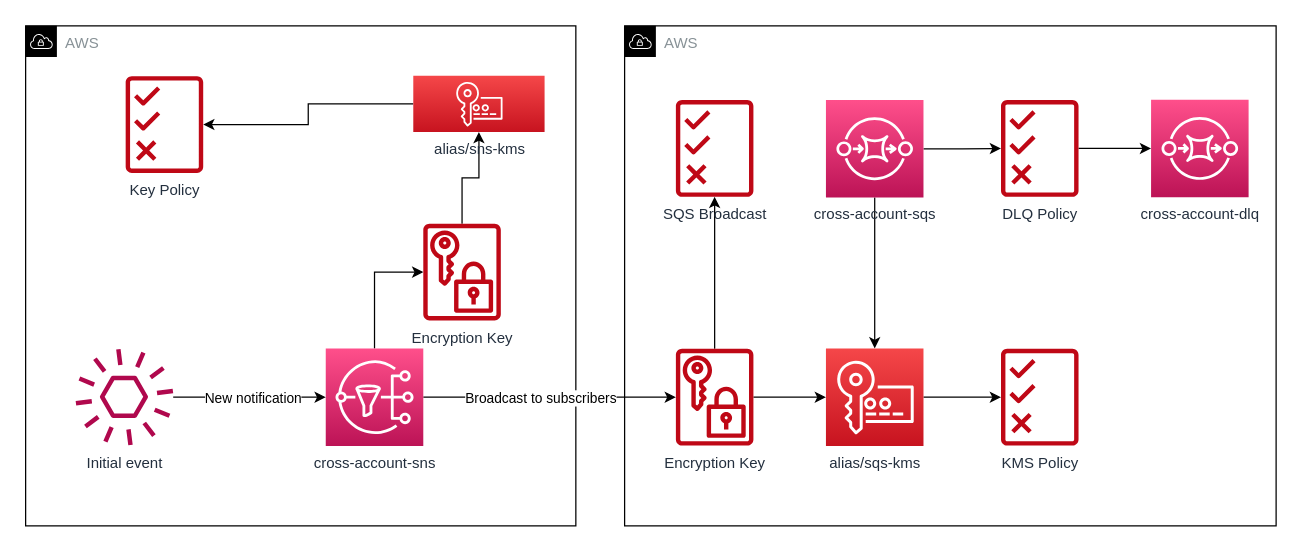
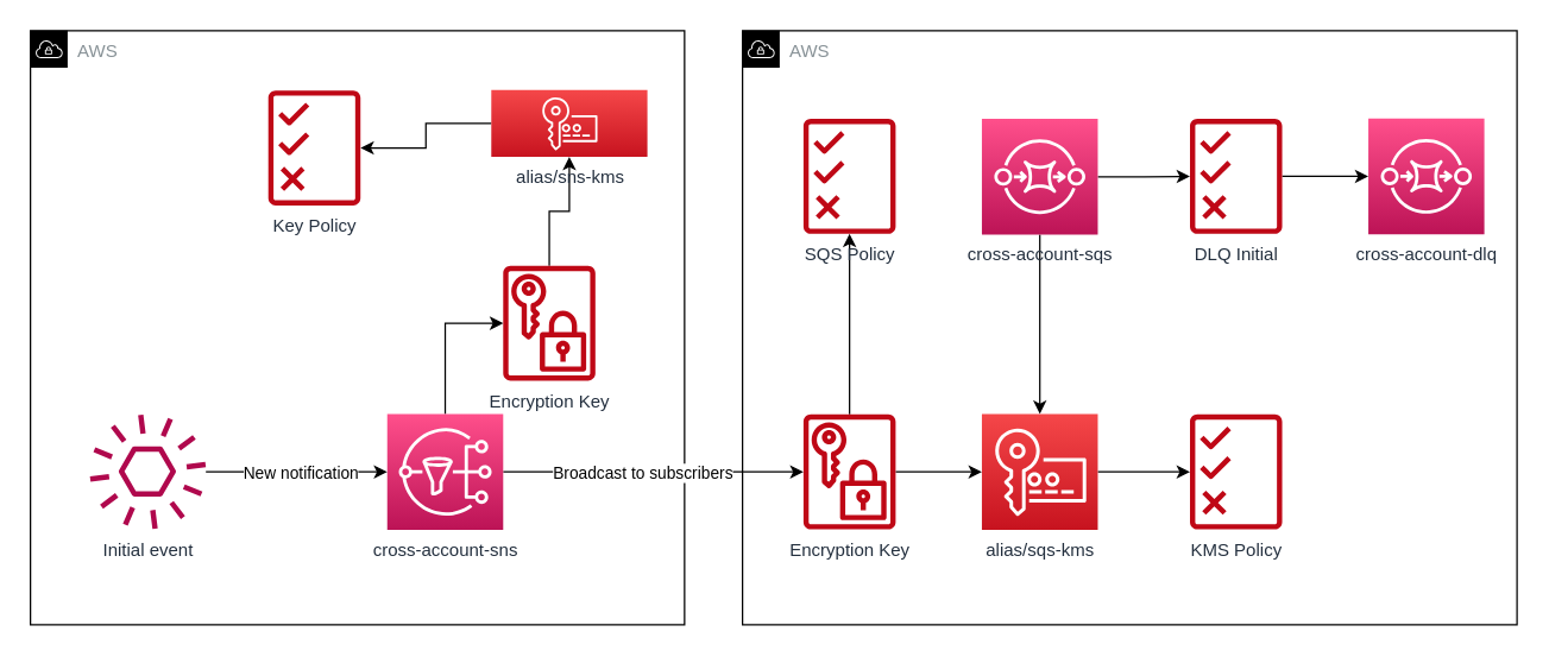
  <mxCell id="0" />
  <mxCell id="1" parent="0" />
  <mxCell id="2" value="AWS" style="sketch=0;outlineConnect=0;gradientColor=none;html=1;whiteSpace=wrap;fontSize=12;fontStyle=0;shape=mxgraph.aws4.group;grIcon=mxgraph.aws4.group_vpc;strokeColor=#000000;fillColor=none;verticalAlign=top;align=left;spacingLeft=30;fontColor=#879196;dashed=0;" vertex="1" parent="1"><mxGeometry x="20" y="20" width="440" height="400" as="geometry" /></mxCell>
  <mxCell id="3" value="AWS" style="sketch=0;outlineConnect=0;gradientColor=none;html=1;whiteSpace=wrap;fontSize=12;fontStyle=0;shape=mxgraph.aws4.group;grIcon=mxgraph.aws4.group_vpc;strokeColor=#000000;fillColor=none;verticalAlign=top;align=left;spacingLeft=30;fontColor=#879196;dashed=0;" vertex="1" parent="1"><mxGeometry x="499" y="20" width="521" height="400" as="geometry" /></mxCell>
  <mxCell id="4" style="edgeStyle=orthogonalEdgeStyle;rounded=0;orthogonalLoop=1;jettySize=auto;html=1;" edge="1" parent="1" source="6" target="24"><mxGeometry relative="1" as="geometry" /></mxCell>
  <mxCell id="5" style="edgeStyle=orthogonalEdgeStyle;rounded=0;orthogonalLoop=1;jettySize=auto;html=1;" edge="1" parent="1" source="6" target="22"><mxGeometry relative="1" as="geometry" /></mxCell>
  <mxCell id="6" value="cross-account-sqs" style="sketch=0;points=[[0,0,0],[0.25,0,0],[0.5,0,0],[0.75,0,0],[1,0,0],[0,1,0],[0.25,1,0],[0.5,1,0],[0.75,1,0],[1,1,0],[0,0.25,0],[0,0.5,0],[0,0.75,0],[1,0.25,0],[1,0.5,0],[1,0.75,0]];outlineConnect=0;fontColor=#232F3E;gradientColor=#FF4F8B;gradientDirection=north;fillColor=#BC1356;strokeColor=#ffffff;dashed=0;verticalLabelPosition=bottom;verticalAlign=top;align=center;html=1;fontSize=12;fontStyle=0;aspect=fixed;shape=mxgraph.aws4.resourceIcon;resIcon=mxgraph.aws4.sqs;" vertex="1" parent="1"><mxGeometry x="660" y="79.38" width="78" height="78" as="geometry" /></mxCell>
  <mxCell id="7" style="edgeStyle=orthogonalEdgeStyle;rounded=0;orthogonalLoop=1;jettySize=auto;html=1;" edge="1" parent="1" source="22" target="8"><mxGeometry relative="1" as="geometry" /></mxCell>
  <mxCell id="8" value="cross-account-dlq" style="sketch=0;points=[[0,0,0],[0.25,0,0],[0.5,0,0],[0.75,0,0],[1,0,0],[0,1,0],[0.25,1,0],[0.5,1,0],[0.75,1,0],[1,1,0],[0,0.25,0],[0,0.5,0],[0,0.75,0],[1,0.25,0],[1,0.5,0],[1,0.75,0]];outlineConnect=0;fontColor=#232F3E;gradientColor=#FF4F8B;gradientDirection=north;fillColor=#BC1356;strokeColor=#ffffff;dashed=0;verticalLabelPosition=bottom;verticalAlign=top;align=center;html=1;fontSize=12;fontStyle=0;aspect=fixed;shape=mxgraph.aws4.resourceIcon;resIcon=mxgraph.aws4.sqs;" vertex="1" parent="1"><mxGeometry x="920" y="79.07" width="78" height="78" as="geometry" /></mxCell>
  <mxCell id="9" style="edgeStyle=orthogonalEdgeStyle;rounded=0;orthogonalLoop=1;jettySize=auto;html=1;" edge="1" parent="1" source="12" target="20"><mxGeometry relative="1" as="geometry" /></mxCell>
  <mxCell id="10" value="Broadcast to subscribers" style="edgeLabel;html=1;align=center;verticalAlign=middle;resizable=0;points=[];" vertex="1" connectable="0" parent="9"><mxGeometry x="-0.163" y="-2" relative="1" as="geometry"><mxPoint x="8" y="-2" as="offset" /></mxGeometry></mxCell>
  <mxCell id="11" style="edgeStyle=orthogonalEdgeStyle;rounded=0;orthogonalLoop=1;jettySize=auto;html=1;" edge="1" parent="1" source="12" target="17"><mxGeometry relative="1" as="geometry"><Array as="points"><mxPoint x="299" y="217" /></Array></mxGeometry></mxCell>
  <mxCell id="12" value="cross-account-sns" style="sketch=0;points=[[0,0,0],[0.25,0,0],[0.5,0,0],[0.75,0,0],[1,0,0],[0,1,0],[0.25,1,0],[0.5,1,0],[0.75,1,0],[1,1,0],[0,0.25,0],[0,0.5,0],[0,0.75,0],[1,0.25,0],[1,0.5,0],[1,0.75,0]];outlineConnect=0;fontColor=#232F3E;gradientColor=#FF4F8B;gradientDirection=north;fillColor=#BC1356;strokeColor=#ffffff;dashed=0;verticalLabelPosition=bottom;verticalAlign=top;align=center;html=1;fontSize=12;fontStyle=0;aspect=fixed;shape=mxgraph.aws4.resourceIcon;resIcon=mxgraph.aws4.sns;" vertex="1" parent="1"><mxGeometry x="260" y="278" width="78" height="78" as="geometry" /></mxCell>
  <mxCell id="13" style="edgeStyle=orthogonalEdgeStyle;rounded=0;orthogonalLoop=1;jettySize=auto;html=1;" edge="1" parent="1" source="15" target="12"><mxGeometry relative="1" as="geometry" /></mxCell>
  <mxCell id="14" value="New notification" style="edgeLabel;html=1;align=center;verticalAlign=middle;resizable=0;points=[];" vertex="1" connectable="0" parent="13"><mxGeometry x="-0.252" y="-1" relative="1" as="geometry"><mxPoint x="17" y="-1" as="offset" /></mxGeometry></mxCell>
  <mxCell id="15" value="Initial event" style="sketch=0;outlineConnect=0;fontColor=#232F3E;gradientColor=none;fillColor=#B0084D;strokeColor=none;dashed=0;verticalLabelPosition=bottom;verticalAlign=top;align=center;html=1;fontSize=12;fontStyle=0;aspect=fixed;pointerEvents=1;shape=mxgraph.aws4.event;" vertex="1" parent="1"><mxGeometry x="60" y="278" width="78" height="78" as="geometry" /></mxCell>
  <mxCell id="16" style="edgeStyle=orthogonalEdgeStyle;rounded=0;orthogonalLoop=1;jettySize=auto;html=1;" edge="1" parent="1" source="17" target="26"><mxGeometry relative="1" as="geometry" /></mxCell>
  <mxCell id="17" value="Encryption Key" style="sketch=0;outlineConnect=0;fontColor=#232F3E;gradientColor=none;fillColor=#BF0816;strokeColor=none;dashed=0;verticalLabelPosition=bottom;verticalAlign=top;align=center;html=1;fontSize=12;fontStyle=0;aspect=fixed;pointerEvents=1;shape=mxgraph.aws4.data_encryption_key;" vertex="1" parent="1"><mxGeometry x="338" y="178" width="62" height="78" as="geometry" /></mxCell>
  <mxCell id="18" style="edgeStyle=orthogonalEdgeStyle;rounded=0;orthogonalLoop=1;jettySize=auto;html=1;" edge="1" parent="1" source="20" target="24"><mxGeometry relative="1" as="geometry" /></mxCell>
  <mxCell id="19" style="edgeStyle=orthogonalEdgeStyle;rounded=0;orthogonalLoop=1;jettySize=auto;html=1;" edge="1" parent="1" source="20" target="21"><mxGeometry relative="1" as="geometry" /></mxCell>
  <mxCell id="20" value="Encryption Key" style="sketch=0;outlineConnect=0;fontColor=#232F3E;gradientColor=none;fillColor=#BF0816;strokeColor=none;dashed=0;verticalLabelPosition=bottom;verticalAlign=top;align=center;html=1;fontSize=12;fontStyle=0;aspect=fixed;pointerEvents=1;shape=mxgraph.aws4.data_encryption_key;" vertex="1" parent="1"><mxGeometry x="540" y="278" width="62" height="78" as="geometry" /></mxCell>
- <mxCell id="21" value="SQS Broadcast" style="sketch=0;outlineConnect=0;fontColor=#232F3E;gradientColor=none;fillColor=#BF0816;strokeColor=none;dashed=0;verticalLabelPosition=bottom;verticalAlign=top;align=center;html=1;fontSize=12;fontStyle=0;aspect=fixed;pointerEvents=1;shape=mxgraph.aws4.permissions;" vertex="1" parent="1"><mxGeometry x="540" y="79.07" width="62" height="78" as="geometry" /></mxCell>
- <mxCell id="22" value="DLQ Policy" style="sketch=0;outlineConnect=0;fontColor=#232F3E;gradientColor=none;fillColor=#BF0816;strokeColor=none;dashed=0;verticalLabelPosition=bottom;verticalAlign=top;align=center;html=1;fontSize=12;fontStyle=0;aspect=fixed;pointerEvents=1;shape=mxgraph.aws4.permissions;" vertex="1" parent="1"><mxGeometry x="800" y="79.07" width="62" height="78" as="geometry" /></mxCell>
+ <mxCell id="21" value="SQS Policy" style="sketch=0;outlineConnect=0;fontColor=#232F3E;gradientColor=none;fillColor=#BF0816;strokeColor=none;dashed=0;verticalLabelPosition=bottom;verticalAlign=top;align=center;html=1;fontSize=12;fontStyle=0;aspect=fixed;pointerEvents=1;shape=mxgraph.aws4.permissions;" vertex="1" parent="1"><mxGeometry x="540" y="79.07" width="62" height="78" as="geometry" /></mxCell>
+ <mxCell id="22" value="DLQ Initial" style="sketch=0;outlineConnect=0;fontColor=#232F3E;gradientColor=none;fillColor=#BF0816;strokeColor=none;dashed=0;verticalLabelPosition=bottom;verticalAlign=top;align=center;html=1;fontSize=12;fontStyle=0;aspect=fixed;pointerEvents=1;shape=mxgraph.aws4.permissions;" vertex="1" parent="1"><mxGeometry x="800" y="79.07" width="62" height="78" as="geometry" /></mxCell>
  <mxCell id="23" style="edgeStyle=orthogonalEdgeStyle;rounded=0;orthogonalLoop=1;jettySize=auto;html=1;" edge="1" parent="1" source="24" target="28"><mxGeometry relative="1" as="geometry" /></mxCell>
  <mxCell id="24" value="alias/sqs-kms" style="sketch=0;points=[[0,0,0],[0.25,0,0],[0.5,0,0],[0.75,0,0],[1,0,0],[0,1,0],[0.25,1,0],[0.5,1,0],[0.75,1,0],[1,1,0],[0,0.25,0],[0,0.5,0],[0,0.75,0],[1,0.25,0],[1,0.5,0],[1,0.75,0]];outlineConnect=0;fontColor=#232F3E;gradientColor=#F54749;gradientDirection=north;fillColor=#C7131F;strokeColor=#ffffff;dashed=0;verticalLabelPosition=bottom;verticalAlign=top;align=center;html=1;fontSize=12;fontStyle=0;aspect=fixed;shape=mxgraph.aws4.resourceIcon;resIcon=mxgraph.aws4.key_management_service;" vertex="1" parent="1"><mxGeometry x="660" y="278" width="78" height="78" as="geometry" /></mxCell>
  <mxCell id="25" style="edgeStyle=orthogonalEdgeStyle;rounded=0;orthogonalLoop=1;jettySize=auto;html=1;" edge="1" parent="1" source="26" target="27"><mxGeometry relative="1" as="geometry" /></mxCell>
  <mxCell id="26" value="alias/sns-kms" style="sketch=0;points=[[0,0,0],[0.25,0,0],[0.5,0,0],[0.75,0,0],[1,0,0],[0,1,0],[0.25,1,0],[0.5,1,0],[0.75,1,0],[1,1,0],[0,0.25,0],[0,0.5,0],[0,0.75,0],[1,0.25,0],[1,0.5,0],[1,0.75,0]];outlineConnect=0;fontColor=#232F3E;gradientColor=#F54749;gradientDirection=north;fillColor=#C7131F;strokeColor=#ffffff;dashed=0;verticalLabelPosition=bottom;verticalAlign=top;align=center;html=1;fontSize=12;fontStyle=0;aspect=fixed;shape=mxgraph.aws4.resourceIcon;resIcon=mxgraph.aws4.key_management_service;" vertex="1" parent="1"><mxGeometry x="330" y="60" width="105" height="45" as="geometry" /></mxCell>
- <mxCell id="27" value="Key Policy" style="sketch=0;outlineConnect=0;fontColor=#232F3E;gradientColor=none;fillColor=#BF0816;strokeColor=none;dashed=0;verticalLabelPosition=bottom;verticalAlign=top;align=center;html=1;fontSize=12;fontStyle=0;aspect=fixed;pointerEvents=1;shape=mxgraph.aws4.permissions;" vertex="1" parent="1"><mxGeometry x="100" y="60" width="62" height="78" as="geometry" /></mxCell>
+ <mxCell id="27" value="Key Policy" style="sketch=0;outlineConnect=0;fontColor=#232F3E;gradientColor=none;fillColor=#BF0816;strokeColor=none;dashed=0;verticalLabelPosition=bottom;verticalAlign=top;align=center;html=1;fontSize=12;fontStyle=0;aspect=fixed;pointerEvents=1;shape=mxgraph.aws4.permissions;" vertex="1" parent="1"><mxGeometry x="180" y="60" width="62" height="78" as="geometry" /></mxCell>
  <mxCell id="28" value="KMS Policy" style="sketch=0;outlineConnect=0;fontColor=#232F3E;gradientColor=none;fillColor=#BF0816;strokeColor=none;dashed=0;verticalLabelPosition=bottom;verticalAlign=top;align=center;html=1;fontSize=12;fontStyle=0;aspect=fixed;pointerEvents=1;shape=mxgraph.aws4.permissions;" vertex="1" parent="1"><mxGeometry x="800" y="278" width="62" height="78" as="geometry" /></mxCell>
